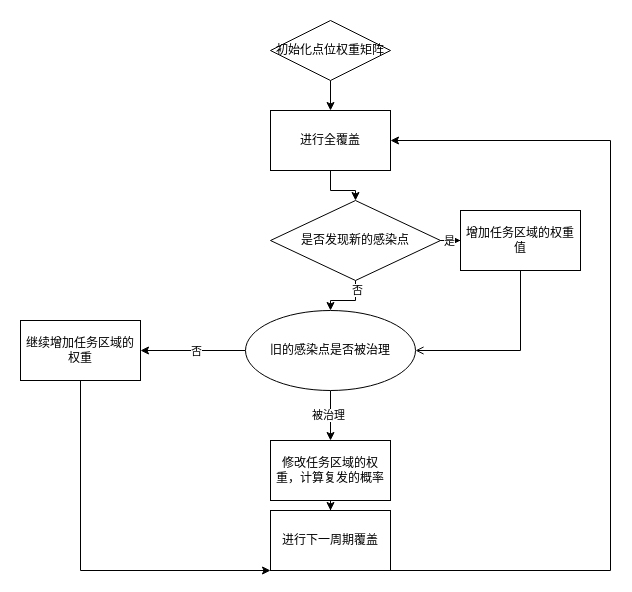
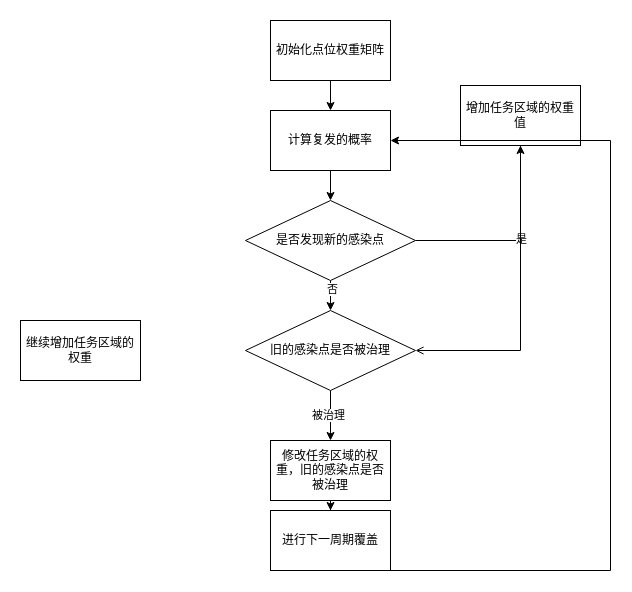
  <mxCell id="0" />
  <mxCell id="1" parent="0" />
  <mxCell id="2" value="" style="edgeStyle=orthogonalEdgeStyle;rounded=0;orthogonalLoop=1;jettySize=auto;html=1;" parent="1" source="3" target="5" edge="1"><mxGeometry relative="1" as="geometry" /></mxCell>
- <mxCell id="3" value="初始化点位权重矩阵" style="rhombus;whiteSpace=wrap;html=1;" parent="1" vertex="1"><mxGeometry x="270" y="20" width="120" height="60" as="geometry" /></mxCell>
+ <mxCell id="3" value="初始化点位权重矩阵" style="rounded=0;whiteSpace=wrap;html=1;" parent="1" vertex="1"><mxGeometry x="270" y="20" width="120" height="60" as="geometry" /></mxCell>
  <mxCell id="4" value="" style="edgeStyle=orthogonalEdgeStyle;rounded=0;orthogonalLoop=1;jettySize=auto;html=1;" parent="1" source="5" target="10" edge="1"><mxGeometry relative="1" as="geometry" /></mxCell>
- <mxCell id="5" value="进行全覆盖" style="whiteSpace=wrap;html=1;rounded=0;" parent="1" vertex="1"><mxGeometry x="270" y="110" width="120" height="60" as="geometry" /></mxCell>
+ <mxCell id="5" value="计算复发的概率" style="whiteSpace=wrap;html=1;rounded=0;" parent="1" vertex="1"><mxGeometry x="270" y="110" width="120" height="60" as="geometry" /></mxCell>
  <mxCell id="6" value="" style="edgeStyle=orthogonalEdgeStyle;rounded=0;orthogonalLoop=1;jettySize=auto;html=1;" parent="1" source="10" target="15" edge="1"><mxGeometry relative="1" as="geometry" /></mxCell>
  <mxCell id="7" value="否" style="edgeLabel;html=1;align=center;verticalAlign=middle;resizable=0;points=[];" parent="6" vertex="1" connectable="0"><mxGeometry x="-0.68" y="1" relative="1" as="geometry"><mxPoint as="offset" /></mxGeometry></mxCell>
  <mxCell id="8" value="" style="edgeStyle=orthogonalEdgeStyle;rounded=0;orthogonalLoop=1;jettySize=auto;html=1;" parent="1" source="10" target="17" edge="1"><mxGeometry relative="1" as="geometry" /></mxCell>
  <mxCell id="9" value="是" style="edgeLabel;html=1;align=center;verticalAlign=middle;resizable=0;points=[];" parent="8" vertex="1" connectable="0"><mxGeometry x="0.067" relative="1" as="geometry"><mxPoint as="offset" /></mxGeometry></mxCell>
- <mxCell id="10" value="是否发现新的感染点" style="rhombus;whiteSpace=wrap;html=1;rounded=0;" parent="1" vertex="1"><mxGeometry x="270" y="200" width="170" height="80" as="geometry" /></mxCell>
- <mxCell id="11" value="" style="edgeStyle=orthogonalEdgeStyle;rounded=0;orthogonalLoop=1;jettySize=auto;html=1;" parent="1" source="15" target="19" edge="1"><mxGeometry relative="1" as="geometry" /></mxCell>
- <mxCell id="12" value="否" style="edgeLabel;html=1;align=center;verticalAlign=middle;resizable=0;points=[];" parent="11" vertex="1" connectable="0"><mxGeometry x="-0.048" relative="1" as="geometry"><mxPoint as="offset" /></mxGeometry></mxCell>
+ <mxCell id="10" value="是否发现新的感染点" style="rhombus;whiteSpace=wrap;html=1;rounded=0;" parent="1" vertex="1"><mxGeometry x="245" y="200" width="170" height="80" as="geometry" /></mxCell>
  <mxCell id="13" value="" style="edgeStyle=orthogonalEdgeStyle;rounded=0;orthogonalLoop=1;jettySize=auto;html=1;" parent="1" source="15" target="21" edge="1"><mxGeometry relative="1" as="geometry" /></mxCell>
  <mxCell id="14" value="被治理" style="edgeLabel;html=1;align=center;verticalAlign=middle;resizable=0;points=[];" parent="13" vertex="1" connectable="0"><mxGeometry x="-0.04" y="-3" relative="1" as="geometry"><mxPoint as="offset" /></mxGeometry></mxCell>
- <mxCell id="15" value="旧的感染点是否被治理" style="ellipse;whiteSpace=wrap;html=1;" parent="1" vertex="1"><mxGeometry x="245" y="310" width="170" height="80" as="geometry" /></mxCell>
+ <mxCell id="15" value="旧的感染点是否被治理" style="rhombus;whiteSpace=wrap;html=1;rounded=0;" parent="1" vertex="1"><mxGeometry x="245" y="310" width="170" height="80" as="geometry" /></mxCell>
  <mxCell id="16" style="edgeStyle=orthogonalEdgeStyle;rounded=0;orthogonalLoop=1;jettySize=auto;html=1;endArrow=open;" parent="1" source="17" target="15" edge="1"><mxGeometry relative="1" as="geometry"><Array as="points"><mxPoint x="520" y="350" /></Array></mxGeometry></mxCell>
- <mxCell id="17" value="增加任务区域的权重值" style="whiteSpace=wrap;html=1;rounded=0;" parent="1" vertex="1"><mxGeometry x="460" y="210" width="120" height="60" as="geometry" /></mxCell>
- <mxCell id="18" style="edgeStyle=orthogonalEdgeStyle;rounded=0;orthogonalLoop=1;jettySize=auto;html=1;" parent="1" source="19" target="23" edge="1"><mxGeometry relative="1" as="geometry"><mxPoint x="245" y="570" as="targetPoint" /><Array as="points"><mxPoint x="80" y="570" /></Array></mxGeometry></mxCell>
+ <mxCell id="17" value="增加任务区域的权重值" style="whiteSpace=wrap;html=1;rounded=0;" parent="1" vertex="1"><mxGeometry x="460" y="85" width="120" height="60" as="geometry" /></mxCell>
  <mxCell id="19" value="继续增加任务区域的权重" style="whiteSpace=wrap;html=1;rounded=0;" parent="1" vertex="1"><mxGeometry x="20" y="320" width="120" height="60" as="geometry" /></mxCell>
  <mxCell id="20" value="" style="edgeStyle=orthogonalEdgeStyle;rounded=0;orthogonalLoop=1;jettySize=auto;html=1;entryX=0.5;entryY=0;entryDx=0;entryDy=0;" parent="1" source="21" target="23" edge="1"><mxGeometry relative="1" as="geometry"><mxPoint x="330" y="530" as="targetPoint" /></mxGeometry></mxCell>
- <mxCell id="21" value="修改任务区域的权重，计算复发的概率" style="whiteSpace=wrap;html=1;rounded=0;" parent="1" vertex="1"><mxGeometry x="270" y="440" width="120" height="60" as="geometry" /></mxCell>
+ <mxCell id="21" value="修改任务区域的权重，旧的感染点是否被治理" style="whiteSpace=wrap;html=1;rounded=0;" parent="1" vertex="1"><mxGeometry x="270" y="440" width="120" height="60" as="geometry" /></mxCell>
  <mxCell id="22" style="edgeStyle=orthogonalEdgeStyle;rounded=0;orthogonalLoop=1;jettySize=auto;html=1;entryX=1;entryY=0.5;entryDx=0;entryDy=0;" parent="1" source="23" target="5" edge="1"><mxGeometry relative="1" as="geometry"><mxPoint x="375" y="570" as="sourcePoint" /><mxPoint x="350" y="140" as="targetPoint" /><Array as="points"><mxPoint x="610" y="570" /><mxPoint x="610" y="140" /></Array></mxGeometry></mxCell>
  <mxCell id="23" value="进行下一周期覆盖" style="rounded=0;whiteSpace=wrap;html=1;" parent="1" vertex="1"><mxGeometry x="270" y="510" width="120" height="60" as="geometry" /></mxCell>
